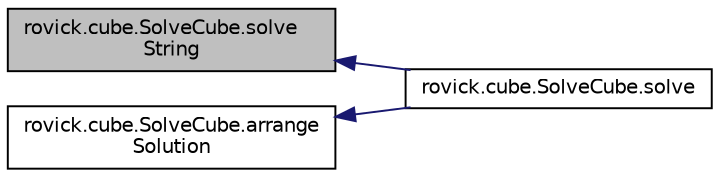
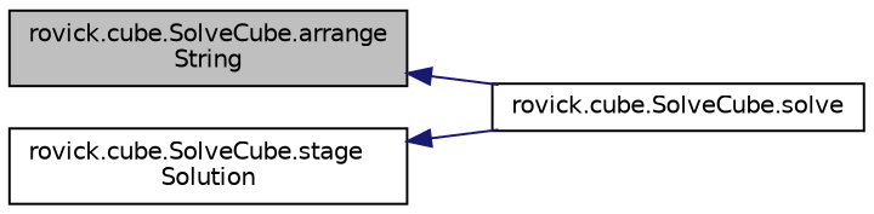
  digraph {
    rankdir=LR
    node [color=black fillcolor=white fontname=Helvetica fontsize=10 shape=record style=filled]
    edge [color=midnightblue dir=back fontname=Helvetica fontsize=10 labelfontname=Helvetica labelfontsize=10 style=solid]
-   n1 [fillcolor=grey75 fontcolor=black height=0.2 label="rovick.cube.SolveCube.solve\lString" width=0.4]
+   n1 [fillcolor=grey75 fontcolor=black height=0.2 label="rovick.cube.SolveCube.arrange\lString" width=0.4]
    n2 [height=0.2 label="rovick.cube.SolveCube.solve" width=0.4]
-   n3 [height=0.2 label="rovick.cube.SolveCube.arrange\lSolution" width=0.4]
+   n3 [height=0.2 label="rovick.cube.SolveCube.stage\lSolution" width=0.4]
    n1 -> n2
    n3 -> n2
  }
